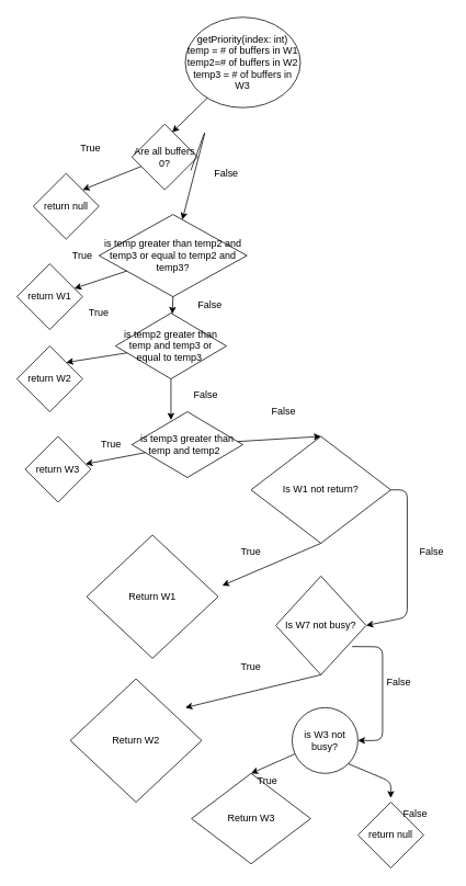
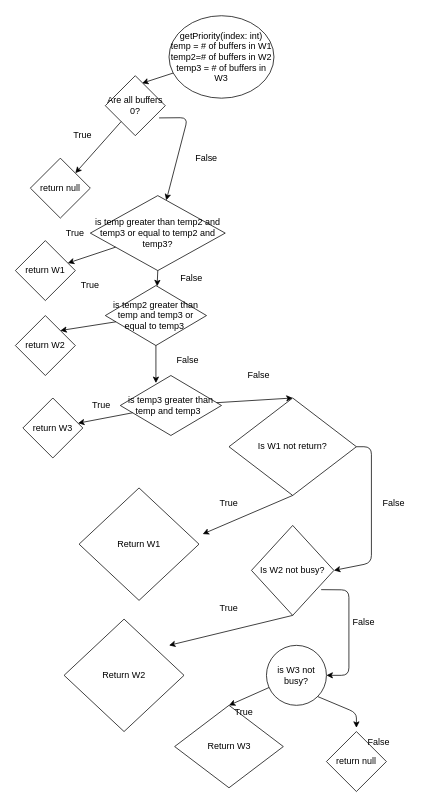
  <mxCell id="0" />
  <mxCell id="1" parent="0" />
  <mxCell id="2" value="getPriority(index: int)&lt;br&gt;temp = # of buffers in W1&lt;br&gt;temp2=# of buffers in W2&lt;br&gt;temp3 = # of buffers in W3" style="ellipse;whiteSpace=wrap;html=1;" parent="1" vertex="1"><mxGeometry x="225" y="20" width="140" height="110" as="geometry" /></mxCell>
  <mxCell id="3" value="" style="endArrow=classic;html=1;entryX=0.613;entryY=0.125;entryDx=0;entryDy=0;entryPerimeter=0;" parent="1" source="2" target="20" edge="1"><mxGeometry width="50" height="50" relative="1" as="geometry"><mxPoint x="275" y="550" as="sourcePoint" /><mxPoint x="289" y="290" as="targetPoint" /></mxGeometry></mxCell>
  <mxCell id="4" value="Is W1 not return?" style="rhombus;whiteSpace=wrap;html=1;" parent="1" vertex="1"><mxGeometry x="305" y="530" width="170" height="130" as="geometry" /></mxCell>
  <mxCell id="5" value="" style="endArrow=classic;html=1;exitX=1;exitY=0.5;exitDx=0;exitDy=0;entryX=1;entryY=0.5;entryDx=0;entryDy=0;" parent="1" source="4" target="8" edge="1"><mxGeometry width="50" height="50" relative="1" as="geometry"><mxPoint x="285" y="820" as="sourcePoint" /><mxPoint x="425" y="830" as="targetPoint" /><Array as="points"><mxPoint x="495" y="595" /><mxPoint x="495" y="750" /></Array></mxGeometry></mxCell>
  <mxCell id="6" value="Return W1" style="rhombus;whiteSpace=wrap;html=1;" parent="1" vertex="1"><mxGeometry x="105" y="650" width="160" height="150" as="geometry" /></mxCell>
  <mxCell id="7" value="" style="endArrow=classic;html=1;exitX=0.5;exitY=1;exitDx=0;exitDy=0;" parent="1" source="4" edge="1"><mxGeometry width="50" height="50" relative="1" as="geometry"><mxPoint x="375" y="860" as="sourcePoint" /><mxPoint x="269.902" y="711.471" as="targetPoint" /></mxGeometry></mxCell>
- <mxCell id="8" value="Is W7 not busy?" style="rhombus;whiteSpace=wrap;html=1;" parent="1" vertex="1"><mxGeometry x="335" y="700" width="110" height="120" as="geometry" /></mxCell>
+ <mxCell id="8" value="Is W2 not busy?" style="rhombus;whiteSpace=wrap;html=1;" parent="1" vertex="1"><mxGeometry x="335" y="700" width="110" height="120" as="geometry" /></mxCell>
  <mxCell id="9" value="True" style="text;html=1;strokeColor=none;fillColor=none;align=center;verticalAlign=middle;whiteSpace=wrap;rounded=0;" parent="1" vertex="1"><mxGeometry x="285" y="660" width="40" height="20" as="geometry" /></mxCell>
  <mxCell id="10" value="False" style="text;html=1;strokeColor=none;fillColor=none;align=center;verticalAlign=middle;whiteSpace=wrap;rounded=0;" parent="1" vertex="1"><mxGeometry x="505" y="660" width="40" height="20" as="geometry" /></mxCell>
  <mxCell id="11" value="Return W2" style="rhombus;whiteSpace=wrap;html=1;" parent="1" vertex="1"><mxGeometry x="85" y="825" width="160" height="150" as="geometry" /></mxCell>
  <mxCell id="12" value="True" style="text;html=1;strokeColor=none;fillColor=none;align=center;verticalAlign=middle;whiteSpace=wrap;rounded=0;" parent="1" vertex="1"><mxGeometry x="285" y="800" width="40" height="20" as="geometry" /></mxCell>
  <mxCell id="13" value="" style="endArrow=classic;html=1;exitX=0.5;exitY=1;exitDx=0;exitDy=0;entryX=0.5;entryY=0;entryDx=0;entryDy=0;" parent="1" source="8" edge="1"><mxGeometry width="50" height="50" relative="1" as="geometry"><mxPoint x="400" y="670" as="sourcePoint" /><mxPoint x="225" y="860" as="targetPoint" /></mxGeometry></mxCell>
  <mxCell id="14" value="" style="endArrow=classic;html=1;exitX=0.845;exitY=0.714;exitDx=0;exitDy=0;exitPerimeter=0;" parent="1" source="8" target="15" edge="1"><mxGeometry width="50" height="50" relative="1" as="geometry"><mxPoint x="433.41" y="960" as="sourcePoint" /><mxPoint x="386.59" y="1338.56" as="targetPoint" /><Array as="points"><mxPoint x="465" y="786" /><mxPoint x="465" y="900" /></Array></mxGeometry></mxCell>
  <mxCell id="15" value="is W3 not busy?" style="ellipse;whiteSpace=wrap;html=1;" parent="1" vertex="1"><mxGeometry x="355" y="860" width="80" height="80" as="geometry" /></mxCell>
  <mxCell id="16" value="Return W3" style="rhombus;whiteSpace=wrap;html=1;" parent="1" vertex="1"><mxGeometry x="232.5" y="940" width="145" height="110" as="geometry" /></mxCell>
  <mxCell id="17" value="True" style="text;html=1;strokeColor=none;fillColor=none;align=center;verticalAlign=middle;whiteSpace=wrap;rounded=0;" parent="1" vertex="1"><mxGeometry x="305" y="940" width="40" height="20" as="geometry" /></mxCell>
  <mxCell id="18" value="" style="endArrow=classic;html=1;entryX=0.5;entryY=0;entryDx=0;entryDy=0;" parent="1" source="15" target="16" edge="1"><mxGeometry width="50" height="50" relative="1" as="geometry"><mxPoint x="360" y="1350" as="sourcePoint" /><mxPoint x="377.892" y="1052.711" as="targetPoint" /></mxGeometry></mxCell>
  <mxCell id="19" value="" style="endArrow=classic;html=1;exitX=1;exitY=1;exitDx=0;exitDy=0;" parent="1" source="15" edge="1"><mxGeometry width="50" height="50" relative="1" as="geometry"><mxPoint x="371.49" y="1310" as="sourcePoint" /><mxPoint x="475" y="970" as="targetPoint" /><Array as="points"><mxPoint x="475" y="950" /></Array></mxGeometry></mxCell>
- <mxCell id="20" value="Are all buffers 0?" style="rhombus;whiteSpace=wrap;html=1;" parent="1" vertex="1"><mxGeometry x="160" y="150" width="80" height="80" as="geometry" /></mxCell>
+ <mxCell id="20" value="Are all buffers 0?" style="rhombus;whiteSpace=wrap;html=1;" parent="1" vertex="1"><mxGeometry x="140" y="100" width="80" height="80" as="geometry" /></mxCell>
  <mxCell id="21" value="return null" style="rhombus;whiteSpace=wrap;html=1;" parent="1" vertex="1"><mxGeometry x="40" y="210" width="80" height="80" as="geometry" /></mxCell>
  <mxCell id="22" value="is temp greater than temp2 and temp3 or equal to temp2 and temp3?" style="rhombus;whiteSpace=wrap;html=1;" parent="1" vertex="1"><mxGeometry x="120" y="260" width="180" height="100" as="geometry" /></mxCell>
  <mxCell id="23" value="return W1" style="rhombus;whiteSpace=wrap;html=1;" parent="1" vertex="1"><mxGeometry x="20" y="320" width="80" height="80" as="geometry" /></mxCell>
  <mxCell id="24" value="is temp2 greater than temp and temp3 or equal to temp3&amp;nbsp;" style="rhombus;whiteSpace=wrap;html=1;" parent="1" vertex="1"><mxGeometry x="140" y="380" width="135" height="80" as="geometry" /></mxCell>
  <mxCell id="25" value="return W2" style="rhombus;whiteSpace=wrap;html=1;" parent="1" vertex="1"><mxGeometry x="20" y="420" width="80" height="80" as="geometry" /></mxCell>
- <mxCell id="26" value="is temp3 greater than temp and temp2&amp;nbsp;&amp;nbsp;" style="rhombus;whiteSpace=wrap;html=1;" parent="1" vertex="1"><mxGeometry x="160" y="500" width="135" height="80" as="geometry" /></mxCell>
+ <mxCell id="26" value="is temp3 greater than temp and temp3&amp;nbsp;&amp;nbsp;" style="rhombus;whiteSpace=wrap;html=1;" parent="1" vertex="1"><mxGeometry x="160" y="500" width="135" height="80" as="geometry" /></mxCell>
  <mxCell id="27" value="return W3" style="rhombus;whiteSpace=wrap;html=1;" parent="1" vertex="1"><mxGeometry x="30" y="530" width="80" height="80" as="geometry" /></mxCell>
  <mxCell id="28" value="return null" style="rhombus;whiteSpace=wrap;html=1;" parent="1" vertex="1"><mxGeometry x="435" y="975" width="80" height="80" as="geometry" /></mxCell>
  <mxCell id="29" value="False" style="text;html=1;strokeColor=none;fillColor=none;align=center;verticalAlign=middle;whiteSpace=wrap;rounded=0;" parent="1" vertex="1"><mxGeometry x="465" y="820" width="40" height="20" as="geometry" /></mxCell>
  <mxCell id="30" value="False" style="text;html=1;strokeColor=none;fillColor=none;align=center;verticalAlign=middle;whiteSpace=wrap;rounded=0;" parent="1" vertex="1"><mxGeometry x="485" y="980" width="40" height="20" as="geometry" /></mxCell>
  <mxCell id="31" value="" style="endArrow=classic;html=1;entryX=1;entryY=0;entryDx=0;entryDy=0;" parent="1" source="20" target="21" edge="1"><mxGeometry width="50" height="50" relative="1" as="geometry"><mxPoint x="132.588" y="-7.412" as="sourcePoint" /><mxPoint x="57.5" y="90" as="targetPoint" /></mxGeometry></mxCell>
  <mxCell id="32" value="True" style="text;html=1;strokeColor=none;fillColor=none;align=center;verticalAlign=middle;whiteSpace=wrap;rounded=0;" parent="1" vertex="1"><mxGeometry x="90" y="170" width="40" height="20" as="geometry" /></mxCell>
  <mxCell id="33" value="" style="endArrow=classic;html=1;exitX=0.897;exitY=0.704;exitDx=0;exitDy=0;exitPerimeter=0;" parent="1" source="20" target="22" edge="1"><mxGeometry width="50" height="50" relative="1" as="geometry"><mxPoint x="170" y="-10" as="sourcePoint" /><mxPoint x="208" y="124" as="targetPoint" /><Array as="points"><mxPoint x="250" y="156" /></Array></mxGeometry></mxCell>
  <mxCell id="34" value="False" style="text;html=1;strokeColor=none;fillColor=none;align=center;verticalAlign=middle;whiteSpace=wrap;rounded=0;" parent="1" vertex="1"><mxGeometry x="255" y="200" width="40" height="20" as="geometry" /></mxCell>
  <mxCell id="35" value="" style="endArrow=classic;html=1;" parent="1" source="22" target="23" edge="1"><mxGeometry width="50" height="50" relative="1" as="geometry"><mxPoint x="171.176" y="171.176" as="sourcePoint" /><mxPoint x="110" y="240" as="targetPoint" /></mxGeometry></mxCell>
  <mxCell id="36" value="" style="endArrow=classic;html=1;entryX=1;entryY=0;entryDx=0;entryDy=0;" parent="1" source="24" target="25" edge="1"><mxGeometry width="50" height="50" relative="1" as="geometry"><mxPoint x="181.176" y="181.176" as="sourcePoint" /><mxPoint x="120" y="250" as="targetPoint" /></mxGeometry></mxCell>
  <mxCell id="37" value="" style="endArrow=classic;html=1;" parent="1" source="26" target="27" edge="1"><mxGeometry width="50" height="50" relative="1" as="geometry"><mxPoint x="164.128" y="438.372" as="sourcePoint" /><mxPoint x="90" y="450" as="targetPoint" /></mxGeometry></mxCell>
  <mxCell id="38" value="" style="endArrow=classic;html=1;entryX=0.352;entryY=0.125;entryDx=0;entryDy=0;entryPerimeter=0;" parent="1" source="24" target="26" edge="1"><mxGeometry width="50" height="50" relative="1" as="geometry"><mxPoint x="186.419" y="559.73" as="sourcePoint" /><mxPoint x="113.6" y="573.6" as="targetPoint" /></mxGeometry></mxCell>
  <mxCell id="39" value="" style="endArrow=classic;html=1;exitX=0.5;exitY=1;exitDx=0;exitDy=0;" parent="1" source="22" target="24" edge="1"><mxGeometry width="50" height="50" relative="1" as="geometry"><mxPoint x="196.419" y="569.73" as="sourcePoint" /><mxPoint x="123.6" y="583.6" as="targetPoint" /></mxGeometry></mxCell>
  <mxCell id="40" value="True" style="text;html=1;strokeColor=none;fillColor=none;align=center;verticalAlign=middle;whiteSpace=wrap;rounded=0;" parent="1" vertex="1"><mxGeometry x="80" y="300" width="40" height="20" as="geometry" /></mxCell>
  <mxCell id="41" value="True" style="text;html=1;strokeColor=none;fillColor=none;align=center;verticalAlign=middle;whiteSpace=wrap;rounded=0;" parent="1" vertex="1"><mxGeometry x="100" y="370" width="40" height="20" as="geometry" /></mxCell>
  <mxCell id="42" value="True" style="text;html=1;strokeColor=none;fillColor=none;align=center;verticalAlign=middle;whiteSpace=wrap;rounded=0;" parent="1" vertex="1"><mxGeometry x="115" y="530" width="40" height="20" as="geometry" /></mxCell>
  <mxCell id="43" value="False" style="text;html=1;strokeColor=none;fillColor=none;align=center;verticalAlign=middle;whiteSpace=wrap;rounded=0;" parent="1" vertex="1"><mxGeometry x="325" y="490" width="40" height="20" as="geometry" /></mxCell>
  <mxCell id="44" value="False" style="text;html=1;strokeColor=none;fillColor=none;align=center;verticalAlign=middle;whiteSpace=wrap;rounded=0;" parent="1" vertex="1"><mxGeometry x="230" y="470" width="40" height="20" as="geometry" /></mxCell>
  <mxCell id="45" value="False" style="text;html=1;strokeColor=none;fillColor=none;align=center;verticalAlign=middle;whiteSpace=wrap;rounded=0;" parent="1" vertex="1"><mxGeometry x="235" y="360" width="40" height="20" as="geometry" /></mxCell>
  <mxCell id="46" value="" style="endArrow=classic;html=1;entryX=0.5;entryY=0;entryDx=0;entryDy=0;" edge="1" parent="1" source="26" target="4"><mxGeometry width="50" height="50" relative="1" as="geometry"><mxPoint x="235.712" y="92.823" as="sourcePoint" /><mxPoint x="-5.96" y="120" as="targetPoint" /></mxGeometry></mxCell>
